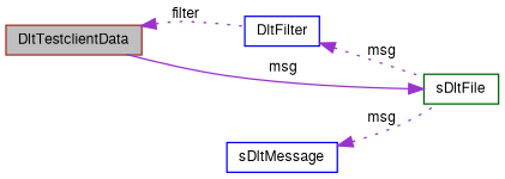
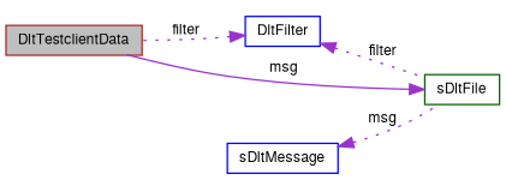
  digraph {
    rankdir=LR
    node [color=blue fillcolor=white fontname=FreeSans fontsize=10 shape=record style=filled]
    edge [color=darkorchid3 dir=back fontname=FreeSans fontsize=10 labelfontname=FreeSans labelfontsize=10 style=dotted]
    n1 [color=brown fillcolor=grey75 fontcolor=black height=0.2 label=DltTestclientData width=0.4]
    n2 [height=0.2 label=DltFilter width=0.4]
    n3 [color=darkgreen height=0.2 label=sDltFile width=0.4]
    n4 [height=0.2 label=sDltMessage width=0.4]
-   n1 -> n2 [label=" filter"]
-   n2 -> n3 [label=" msg"]
+   n2 -> n1 [label=" filter"]
+   n2 -> n3 [label=" filter"]
    n3 -> n1 [label=" msg" style=solid]
    n4 -> n3 [label=" msg"]
  }
